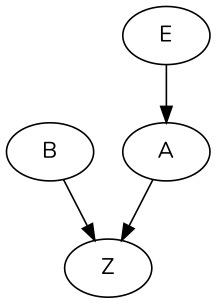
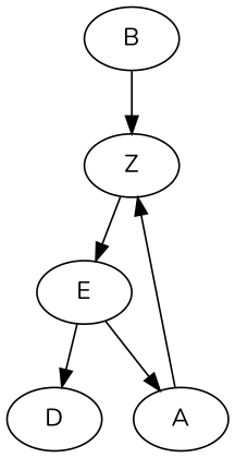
  digraph {
    fontname=Nunito
    node [fontname=Nunito]
    edge [fontname=Nunito]
    B
    Z
    E
+   D
    A
    B -> Z
+   Z -> E
+   E -> D
    E -> A
    A -> Z
  }
